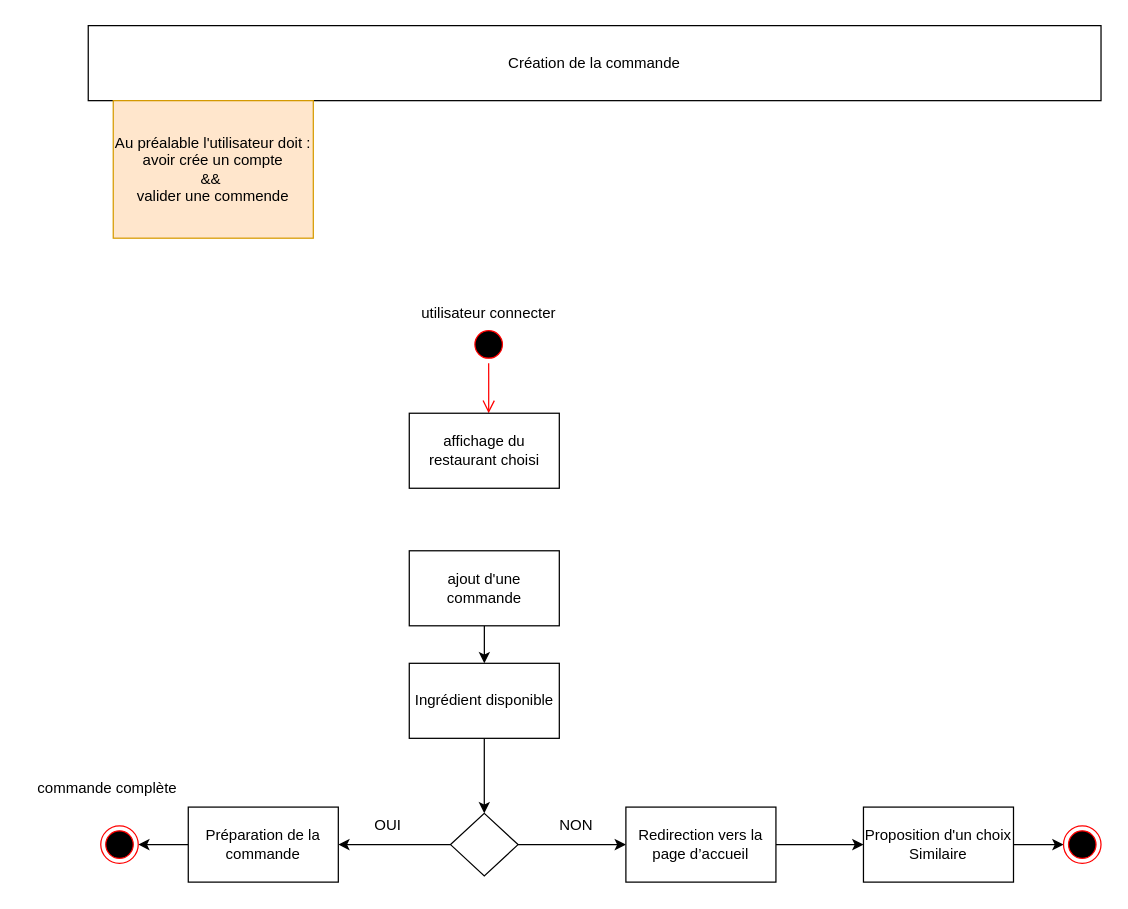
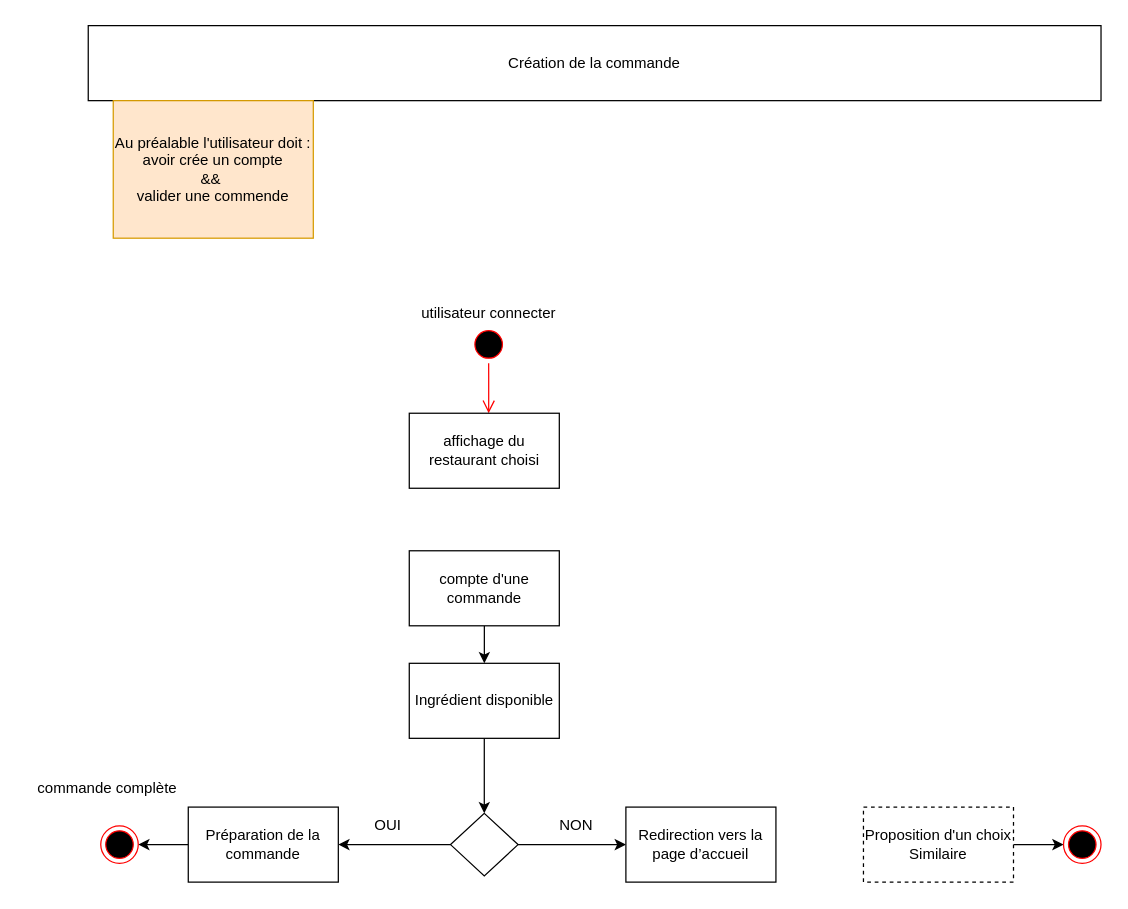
  <mxCell id="0" />
  <mxCell id="1" parent="0" />
  <mxCell id="2" value="Création de la commande " style="rounded=0;whiteSpace=wrap;html=1;" parent="1" vertex="1"><mxGeometry y="20" width="810" height="60" as="geometry" x="70" /></mxCell>
  <mxCell id="3" value="" style="ellipse;html=1;shape=startState;fillColor=#000000;strokeColor=#ff0000;" parent="1" vertex="1"><mxGeometry x="375.25" y="260" width="30" height="30" as="geometry" /></mxCell>
  <mxCell id="4" value="" style="edgeStyle=orthogonalEdgeStyle;html=1;verticalAlign=bottom;endArrow=open;endSize=8;strokeColor=#ff0000;entryX=0.5;entryY=0;entryDx=0;entryDy=0;" parent="1" source="3" edge="1"><mxGeometry relative="1" as="geometry"><mxPoint x="390.25" y="330" as="targetPoint" /></mxGeometry></mxCell>
  <mxCell id="5" style="edgeStyle=orthogonalEdgeStyle;rounded=0;orthogonalLoop=1;jettySize=auto;html=1;" parent="1" source="7" target="11" edge="1"><mxGeometry relative="1" as="geometry" /></mxCell>
  <mxCell id="6" style="edgeStyle=orthogonalEdgeStyle;rounded=0;orthogonalLoop=1;jettySize=auto;html=1;" parent="1" source="7" target="9" edge="1"><mxGeometry relative="1" as="geometry" /></mxCell>
  <mxCell id="7" value="" style="rhombus;whiteSpace=wrap;html=1;" parent="1" vertex="1"><mxGeometry x="359.75" y="650" width="54" height="50" as="geometry" /></mxCell>
- <mxCell id="8" style="edgeStyle=orthogonalEdgeStyle;rounded=0;orthogonalLoop=1;jettySize=auto;html=1;" parent="1" source="9" target="16" edge="1"><mxGeometry relative="1" as="geometry" /></mxCell>
  <mxCell id="9" value="Redirection vers la page d’accueil " style="rounded=0;whiteSpace=wrap;html=1;" parent="1" vertex="1"><mxGeometry x="500" y="645" width="120" height="60" as="geometry" /></mxCell>
  <mxCell id="10" style="edgeStyle=orthogonalEdgeStyle;rounded=0;orthogonalLoop=1;jettySize=auto;html=1;exitX=0;exitY=0.5;exitDx=0;exitDy=0;entryX=1;entryY=0.5;entryDx=0;entryDy=0;" parent="1" source="11" target="13" edge="1"><mxGeometry relative="1" as="geometry" /></mxCell>
  <mxCell id="11" value="Préparation de la commande" style="rounded=0;whiteSpace=wrap;html=1;" parent="1" vertex="1"><mxGeometry x="150" y="645" width="120" height="60" as="geometry" /></mxCell>
  <mxCell id="12" value="OUI " style="text;html=1;strokeColor=none;fillColor=none;align=center;verticalAlign=middle;whiteSpace=wrap;rounded=0;" parent="1" vertex="1"><mxGeometry x="290" y="650" width="40" height="20" as="geometry" /></mxCell>
  <mxCell id="13" value="" style="ellipse;html=1;shape=endState;fillColor=#000000;strokeColor=#ff0000;" parent="1" vertex="1"><mxGeometry x="80" y="660" width="30" height="30" as="geometry" /></mxCell>
  <mxCell id="14" value="&lt;div&gt;NON&lt;br&gt;&lt;/div&gt;" style="text;html=1;align=center;verticalAlign=middle;resizable=0;points=[];autosize=1;" parent="1" vertex="1"><mxGeometry x="440" y="650" width="40" height="20" as="geometry" /></mxCell>
  <mxCell id="15" style="edgeStyle=orthogonalEdgeStyle;rounded=0;orthogonalLoop=1;jettySize=auto;html=1;" parent="1" source="16" target="18" edge="1"><mxGeometry relative="1" as="geometry" /></mxCell>
- <mxCell id="16" value="Proposition d'un choix Similaire" style="rounded=0;whiteSpace=wrap;html=1;" parent="1" vertex="1"><mxGeometry x="690" y="645" width="120" height="60" as="geometry" /></mxCell>
+ <mxCell id="16" value="Proposition d'un choix Similaire" style="rounded=0;whiteSpace=wrap;html=1;dashed=1;" parent="1" vertex="1"><mxGeometry x="690" y="645" width="120" height="60" as="geometry" /></mxCell>
  <mxCell id="17" value="utilisateur connecter" style="text;html=1;align=center;verticalAlign=middle;resizable=0;points=[];autosize=1;" parent="1" vertex="1"><mxGeometry x="330.25" y="240" width="120" height="20" as="geometry" /></mxCell>
  <mxCell id="18" value="" style="ellipse;html=1;shape=endState;fillColor=#000000;strokeColor=#ff0000;" parent="1" vertex="1"><mxGeometry x="850" y="660" width="30" height="30" as="geometry" /></mxCell>
  <mxCell id="19" value="&lt;div&gt;Au préalable l'utilisateur doit : &lt;br&gt;avoir crée un compte&lt;br&gt;&amp;amp;&amp;amp;&amp;nbsp;&lt;/div&gt;&lt;div&gt;valider une commende&lt;br&gt;&lt;/div&gt;" style="rounded=0;whiteSpace=wrap;html=1;fillColor=#ffe6cc;strokeColor=#d79b00;" vertex="1" parent="1"><mxGeometry x="90" y="80" width="160" height="110" as="geometry" /></mxCell>
  <mxCell id="20" value="commande complète " style="text;html=1;align=center;verticalAlign=middle;resizable=0;points=[];autosize=1;" vertex="1" parent="1"><mxGeometry x="20" y="620" width="130" height="20" as="geometry" /></mxCell>
  <mxCell id="21" value="affichage du restaurant choisi " style="rounded=0;whiteSpace=wrap;html=1;" vertex="1" parent="1"><mxGeometry x="326.75" y="330" width="120" height="60" as="geometry" /></mxCell>
  <mxCell id="22" style="edgeStyle=orthogonalEdgeStyle;rounded=0;orthogonalLoop=1;jettySize=auto;html=1;" edge="1" parent="1" source="23" target="25"><mxGeometry relative="1" as="geometry" /></mxCell>
- <mxCell id="23" value="ajout d'une commande" style="rounded=0;whiteSpace=wrap;html=1;" vertex="1" parent="1"><mxGeometry x="326.75" y="440" width="120" height="60" as="geometry" /></mxCell>
+ <mxCell id="23" value="compte d'une commande" style="rounded=0;whiteSpace=wrap;html=1;" vertex="1" parent="1"><mxGeometry x="326.75" y="440" width="120" height="60" as="geometry" /></mxCell>
  <mxCell id="24" style="edgeStyle=orthogonalEdgeStyle;rounded=0;orthogonalLoop=1;jettySize=auto;html=1;" edge="1" parent="1" source="25" target="7"><mxGeometry relative="1" as="geometry" /></mxCell>
  <mxCell id="25" value="Ingrédient disponible " style="rounded=0;whiteSpace=wrap;html=1;" vertex="1" parent="1"><mxGeometry x="326.75" y="530" width="120" height="60" as="geometry" /></mxCell>
